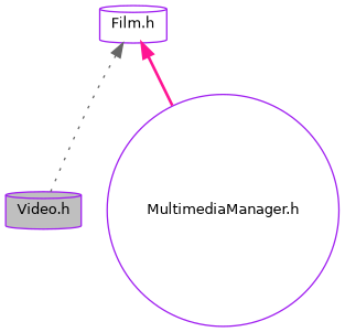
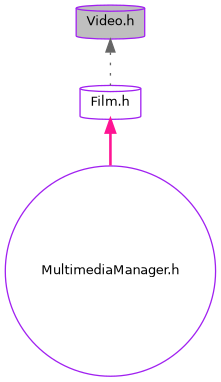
  digraph {
    node [color=purple fillcolor=white fontname=Helvetica fontsize=10 shape=cylinder style=filled]
    edge [dir=back fontname=Helvetica fontsize=10 labelfontname=Helvetica labelfontsize=10]
    n1 [fillcolor=grey75 fontcolor=black height=0.2 label="Video.h" width=0.4]
    n2 [height=0.2 label="Film.h" width=0.4]
    n3 [height=0.2 label="MultimediaManager.h" shape=circle width=0.4]
-   n2 -> n1 [color=gray40 style=dotted]
+   n1 -> n2 [color=gray40 style=dotted]
    n2 -> n3 [color=deeppink style=bold]
  }
